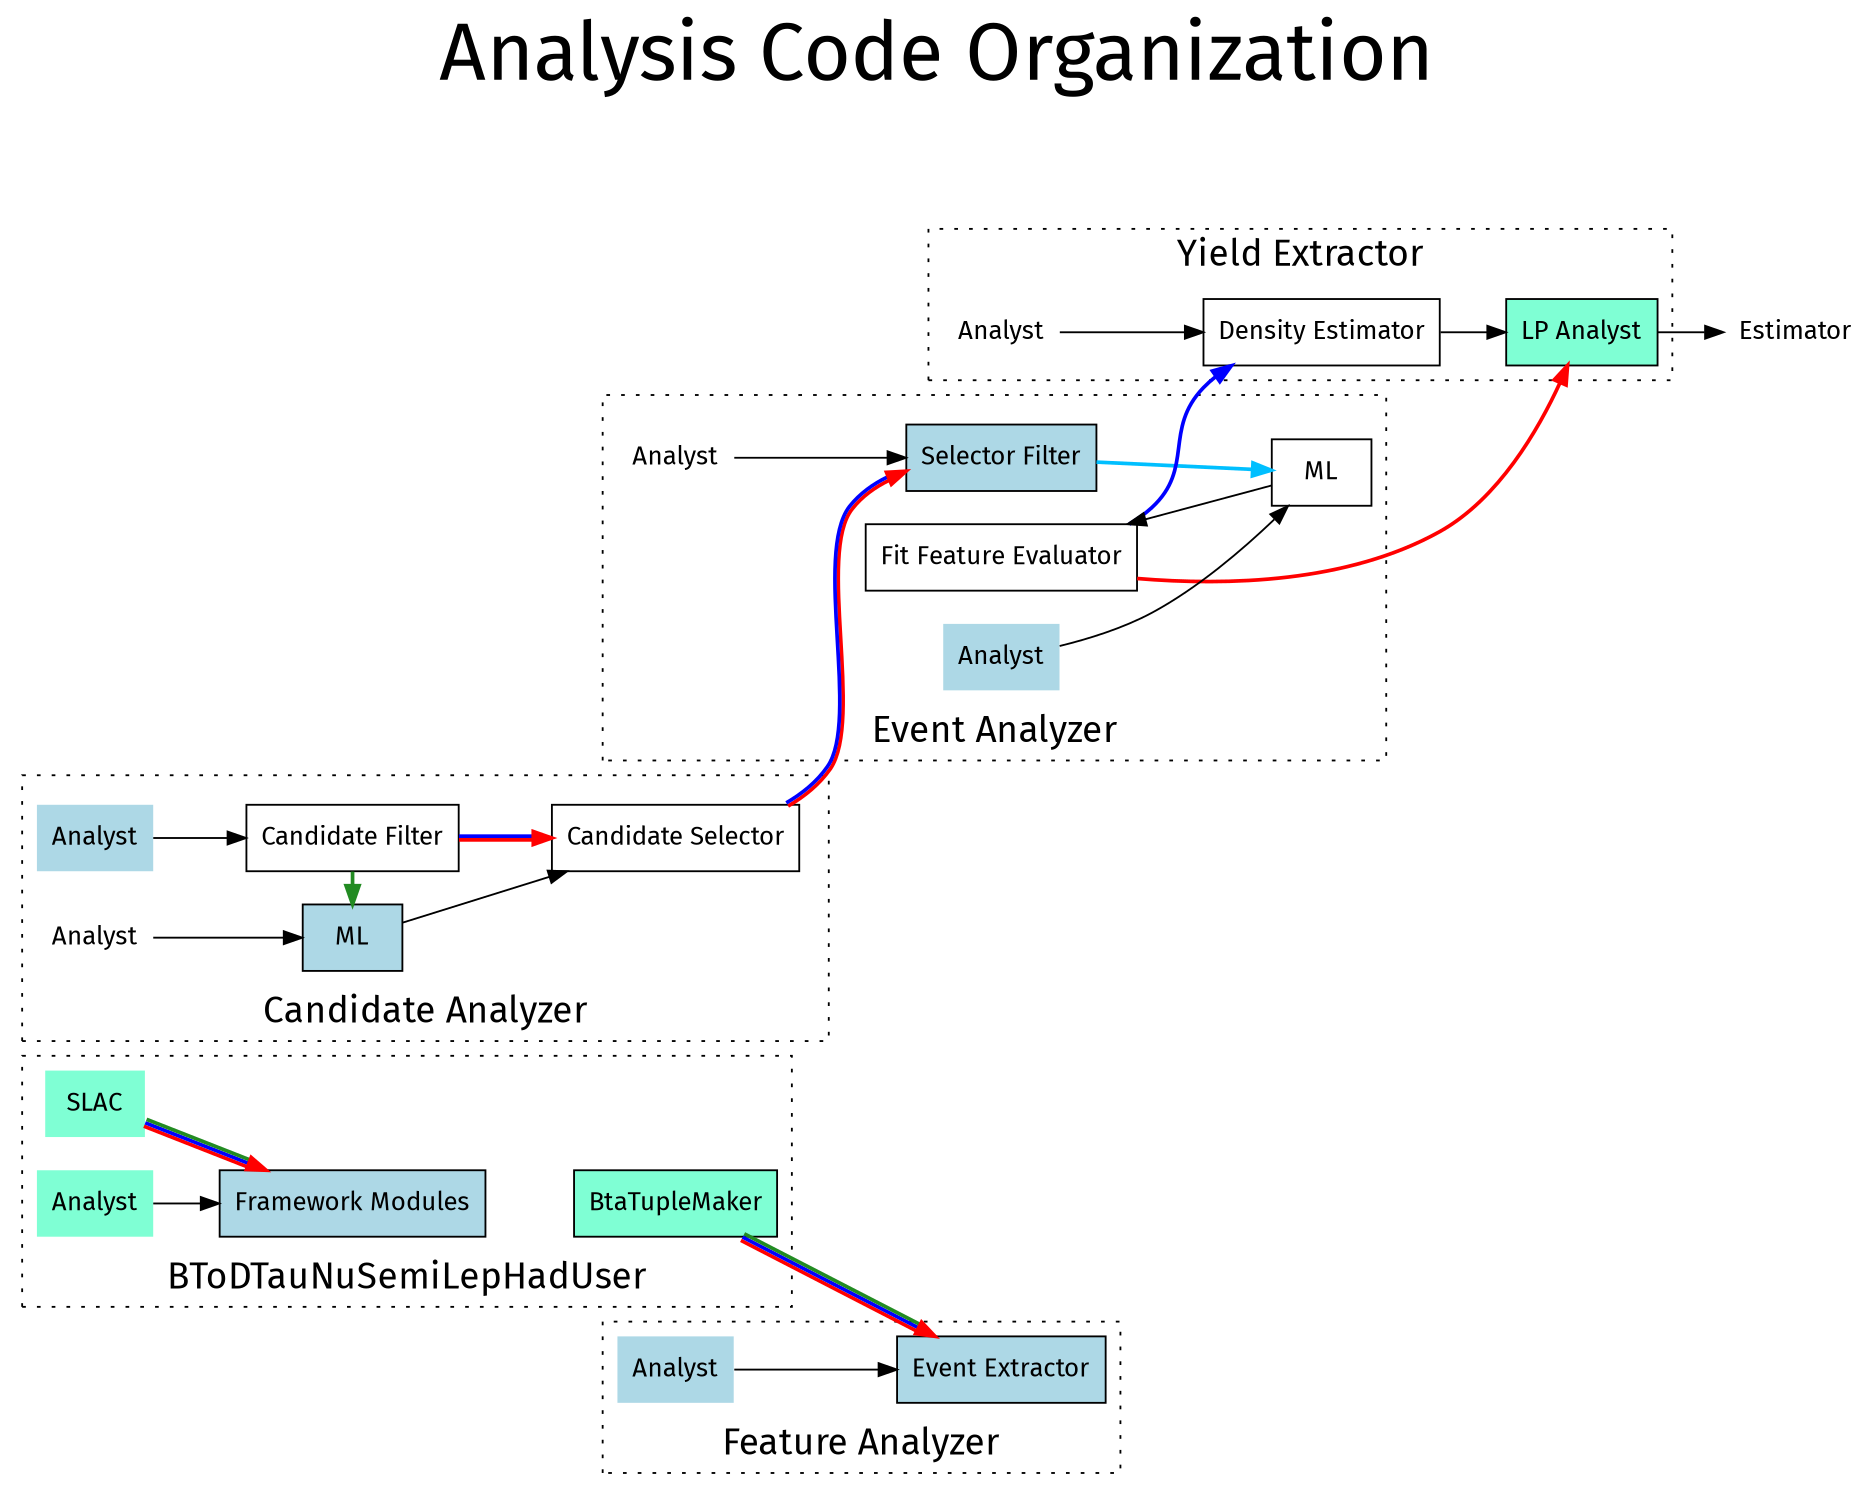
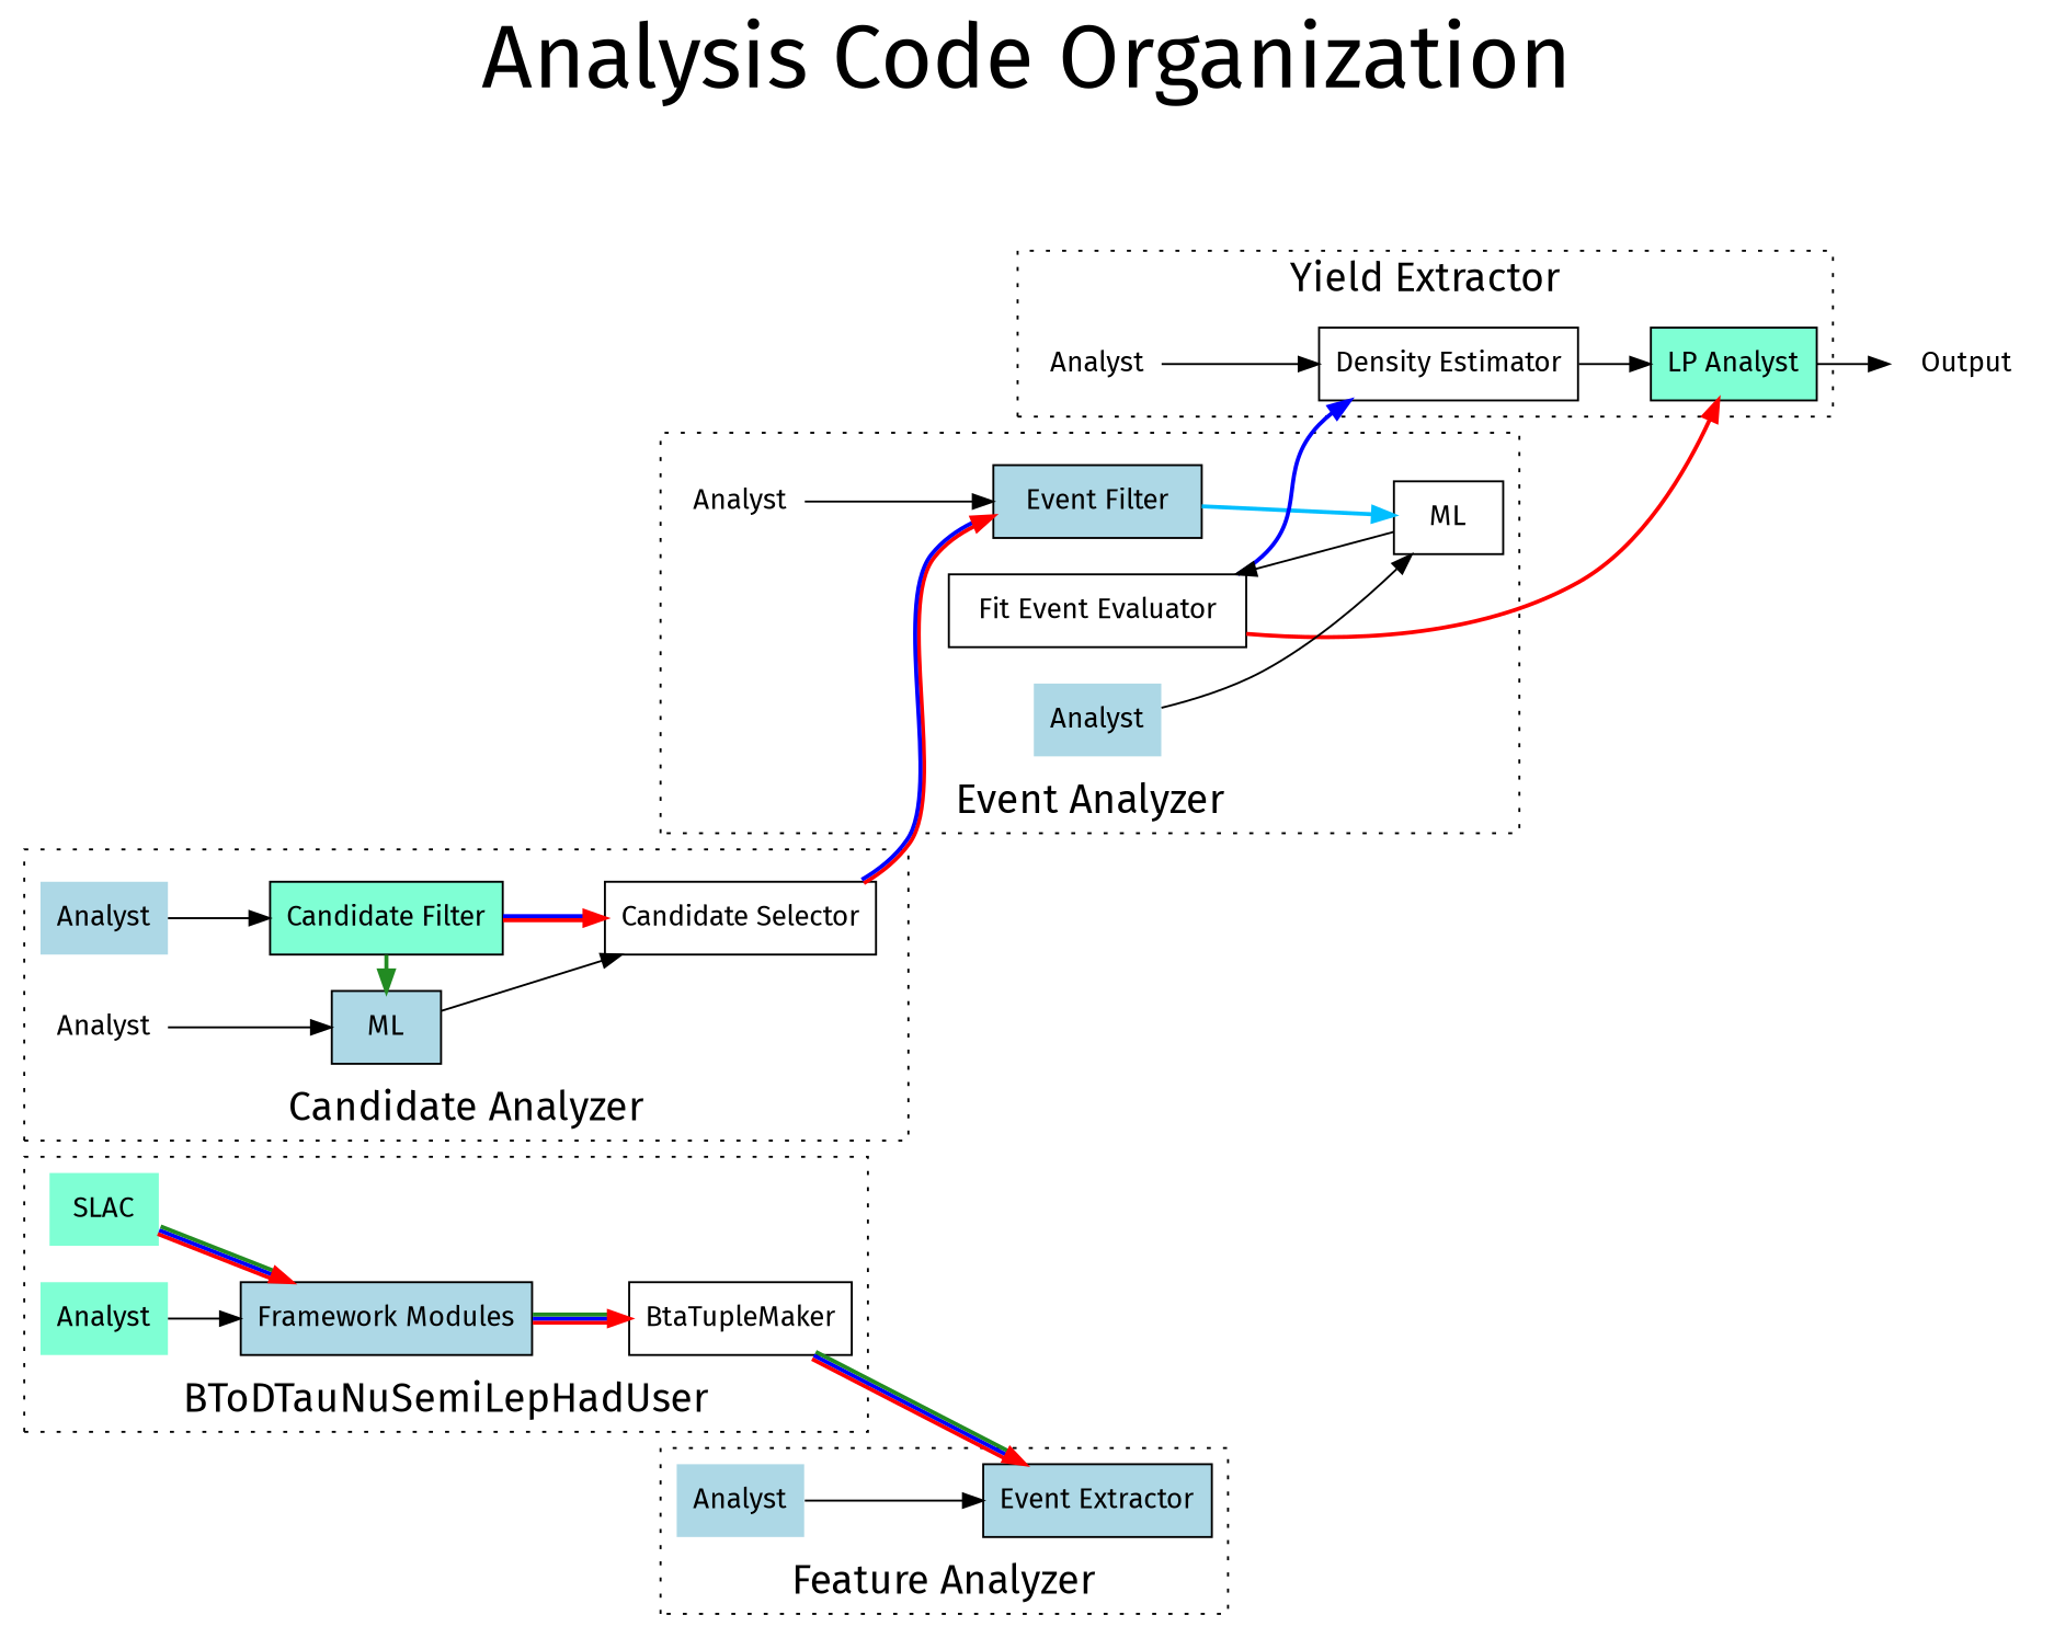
  digraph {
    fontname="Fira Sans"
    fontsize=44
    label="Analysis Code Organization"
    labelloc=t
    rankdir=LR
    node [fillcolor=white fontname="Fira Sans" shape=rect style=filled]
    edge [fontname="Fira Sans"]
    n1 [fillcolor=aquamarine label=SLAC shape=none]
    n2 [fillcolor=lightblue label="Framework Modules"]
    n3 [fillcolor=aquamarine label=Analyst shape=none]
-   n4 [fillcolor=aquamarine label=BtaTupleMaker]
+   n4 [label=BtaTupleMaker]
    n5 [fillcolor=lightblue label=Analyst shape=none]
    n6 [fillcolor=lightblue label="Event Extractor"]
-   n7 [label="Candidate Filter"]
+   n7 [fillcolor=aquamarine label="Candidate Filter"]
    n8 [label="Candidate Selector"]
    n9 [fillcolor=lightblue label=ML]
    n10 [fillcolor=lightblue label=Analyst shape=none]
    n11 [label=Analyst shape=none]
-   n12 [fillcolor=lightblue label="Selector Filter"]
-   n13 [label="Fit Feature Evaluator"]
+   n12 [fillcolor=lightblue label="Event Filter"]
+   n13 [label="Fit Event Evaluator"]
    n14 [label=ML]
    n15 [label=Analyst shape=none]
    n16 [fillcolor=lightblue label=Analyst shape=none]
    n17 [label="Density Estimator"]
    n18 [fillcolor=aquamarine label="LP Analyst"]
    n19 [label=Analyst shape=none]
-   n20 [label=Estimator shape=none]
+   n20 [label=Output shape=none]
    subgraph cluster_1 {
      fontsize=20
      label=BToDTauNuSemiLepHadUser
      labelloc=b
      style=dotted
      n1
      n2
      n3
      n4
    }
    subgraph cluster_2 {
      fontsize=20
      label="Feature Analyzer"
      labelloc=b
      style=dotted
      n5
      n6
    }
    subgraph cluster_3 {
      fontsize=20
      label="Candidate Analyzer"
      labelloc=b
      style=dotted
      n9
      n10
      n11
      subgraph cluster_4 {
        color=white
        fontsize=20
        label=""
        labelloc=b
        style=dotted
        n7
        n8
      }
    }
    subgraph cluster_5 {
      fontsize=20
      label="Event Analyzer"
      labelloc=b
      style=dotted
      n14
      n15
      n16
      subgraph cluster_6 {
        color=white
        fontsize=20
        label=""
        labelloc=b
        style=dotted
        n12
        n13
      }
    }
    subgraph cluster_7 {
      fontsize=20
      label="Yield Extractor"
      style=dotted
      n17
      n18
      n19
    }
    n1 -> n2 [color="red:blue:forestgreen" penwidth=2]
+   n2 -> n4 [color="red:blue:forestgreen" penwidth=2]
    n3 -> n2
    n4 -> n6 [color="red:blue:forestgreen" penwidth=2]
    n5 -> n6
    n7 -> n8 [color="red:blue" penwidth=2]
    n7 -> n9 [color=forestgreen penwidth=2]
    n8 -> n12 [color="red:blue" penwidth=2]
    n9 -> n8
    n10 -> n7
    n11 -> n9
    n12 -> n14 [color=deepskyblue penwidth=2]
    n13 -> n17 [color=blue penwidth=2]
    n13 -> n18 [color=red penwidth=2]
    n14 -> n13
    n15 -> n12
    n16 -> n14
    n17 -> n18
    n18 -> n20
    n19 -> n17
  }
